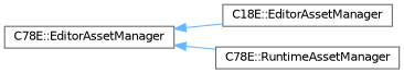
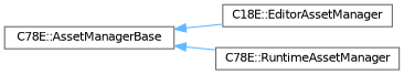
  digraph {
    rankdir=LR
    node [color=grey40 fillcolor=white fontname=Helvetica fontsize=10 shape=box style=filled]
    edge [color=steelblue1 dir=back fontname=Helvetica fontsize=10 labelfontname=Helvetica labelfontsize=10 style=solid]
-   n1 [height=0.2 label="C78E::EditorAssetManager" width=0.4]
+   n1 [height=0.2 label="C78E::AssetManagerBase" width=0.4]
    n2 [height=0.2 label="C18E::EditorAssetManager" width=0.4]
    n3 [height=0.2 label="C78E::RuntimeAssetManager" width=0.4]
    n1 -> n2
    n1 -> n3
  }
